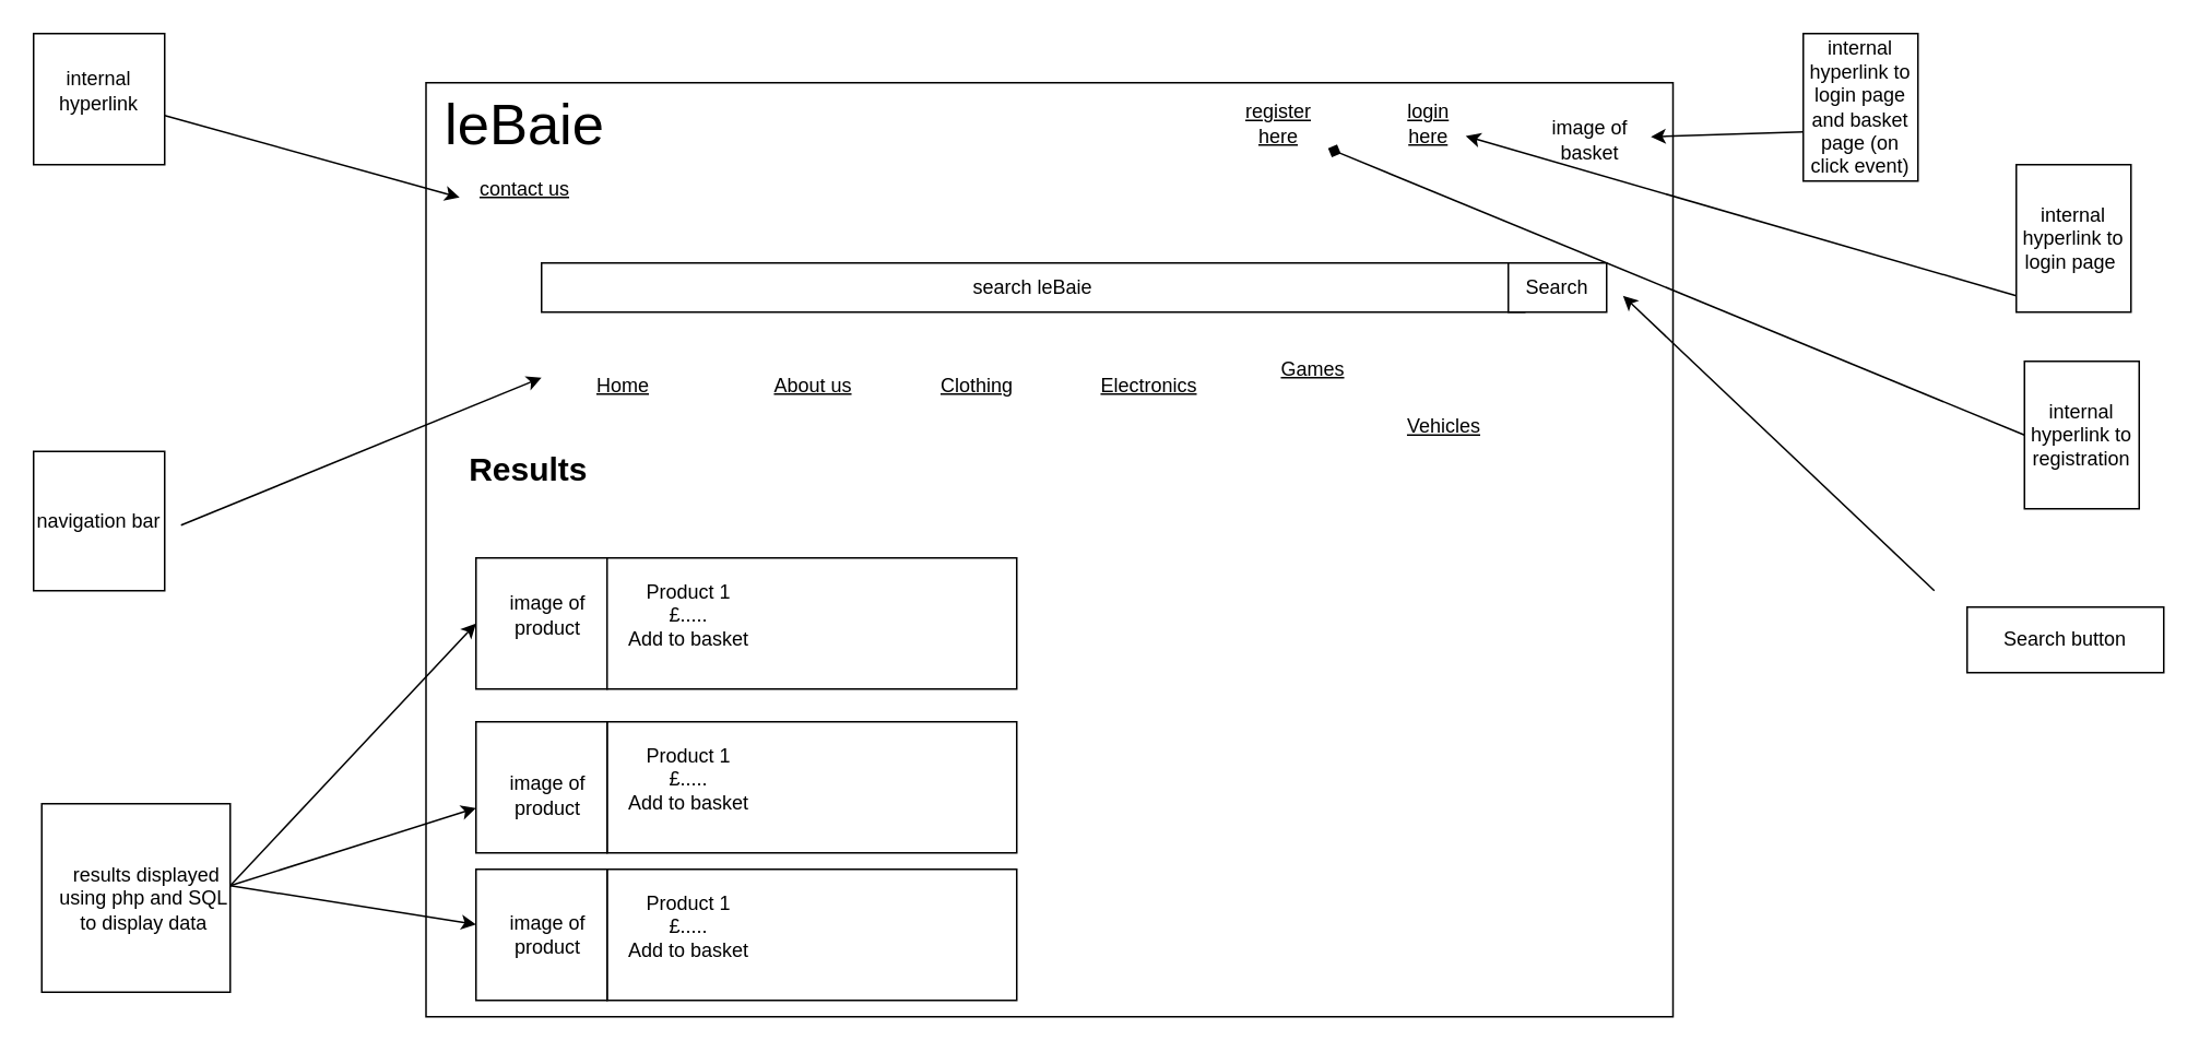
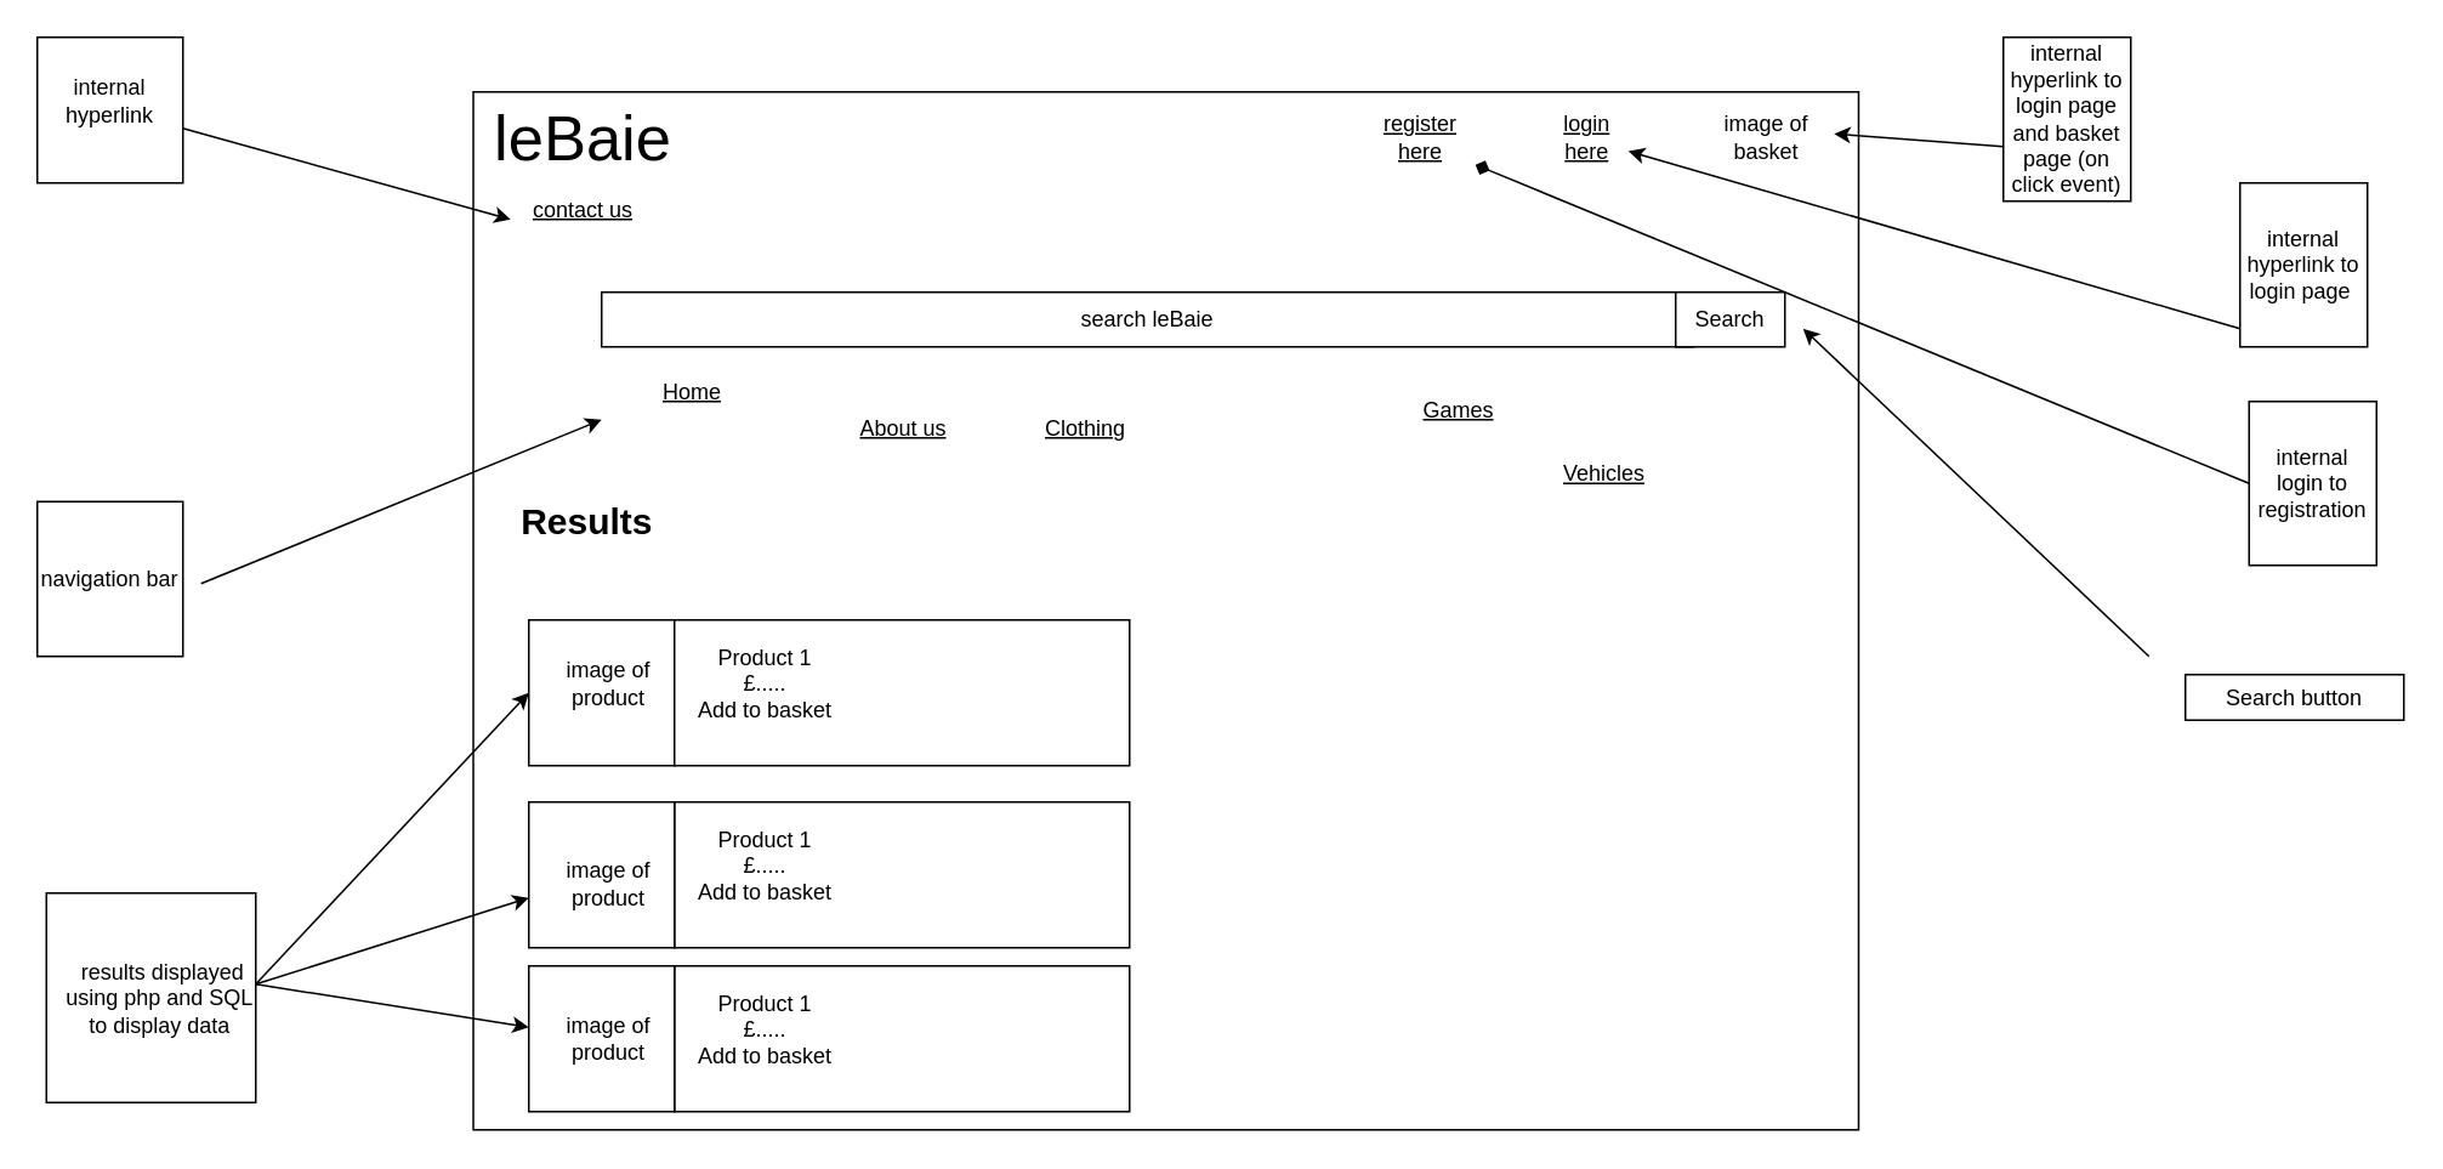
  <mxCell id="0" />
  <mxCell id="1" parent="0" />
  <mxCell id="2" value="" style="rounded=0;whiteSpace=wrap;html=1;fillColor=none;fontStyle=4" parent="1" vertex="1"><mxGeometry x="259.5" y="50" width="761" height="570" as="geometry" /></mxCell>
  <mxCell id="3" value="" style="whiteSpace=wrap;html=1;aspect=fixed;" parent="1" vertex="1"><mxGeometry x="25" y="490" width="115" height="115" as="geometry" /></mxCell>
  <mxCell id="4" value="" style="whiteSpace=wrap;html=1;aspect=fixed;" parent="1" vertex="1"><mxGeometry x="20" y="20" width="80" height="80" as="geometry" /></mxCell>
  <mxCell id="5" value="" style="rounded=0;whiteSpace=wrap;html=1;" parent="1" vertex="1"><mxGeometry x="370" y="440" width="250" height="80" as="geometry" /></mxCell>
  <mxCell id="6" value="" style="whiteSpace=wrap;html=1;aspect=fixed;" parent="1" vertex="1"><mxGeometry x="290" y="340" width="80" height="80" as="geometry" /></mxCell>
  <mxCell id="7" value="&lt;span&gt;contact us&lt;br&gt;&lt;/span&gt;" style="text;html=1;strokeColor=none;fillColor=none;align=center;verticalAlign=middle;whiteSpace=wrap;rounded=0;fontStyle=4" parent="1" vertex="1"><mxGeometry x="290" y="100" width="60" height="30" as="geometry" /></mxCell>
  <mxCell id="8" value="search leBaie" style="rounded=0;whiteSpace=wrap;html=1;fillColor=none;" parent="1" vertex="1"><mxGeometry x="330" y="160" width="600" height="30" as="geometry" /></mxCell>
  <mxCell id="9" value="internal hyperlink " style="text;html=1;fillColor=none;align=center;verticalAlign=middle;whiteSpace=wrap;rounded=0;" parent="1" vertex="1"><mxGeometry x="30" y="40" width="60" height="30" as="geometry" /></mxCell>
  <mxCell id="10" value="" style="endArrow=classic;html=1;rounded=0;" parent="1" edge="1"><mxGeometry width="50" height="50" relative="1" as="geometry"><mxPoint x="110" y="320" as="sourcePoint" /><mxPoint x="330" y="230" as="targetPoint" /></mxGeometry></mxCell>
  <mxCell id="11" value="" style="endArrow=classic;html=1;rounded=0;" parent="1" edge="1"><mxGeometry width="50" height="50" relative="1" as="geometry"><mxPoint x="100" y="70" as="sourcePoint" /><mxPoint x="280" y="120" as="targetPoint" /></mxGeometry></mxCell>
  <mxCell id="12" value="Search" style="rounded=0;whiteSpace=wrap;html=1;" parent="1" vertex="1"><mxGeometry x="920" y="160" width="60" height="30" as="geometry" /></mxCell>
  <mxCell id="13" value="navigation bar" style="rounded=0;whiteSpace=wrap;html=1;fillColor=none;" parent="1" vertex="1"><mxGeometry x="20" y="275" width="80" height="85" as="geometry" /></mxCell>
  <mxCell id="14" value="" style="endArrow=classic;html=1;rounded=0;" parent="1" edge="1"><mxGeometry width="50" height="50" relative="1" as="geometry"><mxPoint x="1180" y="360" as="sourcePoint" /><mxPoint x="990" y="180" as="targetPoint" /></mxGeometry></mxCell>
- <mxCell id="15" value="Search button" style="rounded=0;whiteSpace=wrap;html=1;fillColor=none;" parent="1" vertex="1"><mxGeometry x="1200" y="370" width="120" height="40" as="geometry" /></mxCell>
- <mxCell id="16" value="&lt;span&gt;Home &lt;/span&gt;" style="text;html=1;strokeColor=none;fillColor=none;align=center;verticalAlign=middle;whiteSpace=wrap;rounded=0;fontStyle=4" parent="1" vertex="1"><mxGeometry x="350" y="220" width="60" height="30" as="geometry" /></mxCell>
- <mxCell id="17" value="Electronics " style="text;html=1;strokeColor=none;fillColor=none;align=center;verticalAlign=middle;whiteSpace=wrap;rounded=0;fontStyle=4" parent="1" vertex="1"><mxGeometry x="671" y="220" width="60" height="30" as="geometry" /></mxCell>
+ <mxCell id="15" value="Search button" style="rounded=0;whiteSpace=wrap;html=1;fillColor=none;" parent="1" vertex="1"><mxGeometry x="1200" y="370" width="120" height="25" as="geometry" /></mxCell>
+ <mxCell id="16" value="&lt;span&gt;Home &lt;/span&gt;" style="text;html=1;strokeColor=none;fillColor=none;align=center;verticalAlign=middle;whiteSpace=wrap;rounded=0;fontStyle=4" parent="1" vertex="1"><mxGeometry x="350" y="200" width="60" height="30" as="geometry" /></mxCell>
  <mxCell id="18" value="Clothing" style="text;html=1;strokeColor=none;fillColor=none;align=center;verticalAlign=middle;whiteSpace=wrap;rounded=0;fontStyle=4" parent="1" vertex="1"><mxGeometry x="566" y="220" width="60" height="30" as="geometry" /></mxCell>
  <mxCell id="19" value="Vehicles" style="text;html=1;strokeColor=none;fillColor=none;align=center;verticalAlign=middle;whiteSpace=wrap;rounded=0;fontStyle=4" parent="1" vertex="1"><mxGeometry x="851" y="245" width="60" height="30" as="geometry" /></mxCell>
  <mxCell id="20" value="About us" style="text;html=1;strokeColor=none;fillColor=none;align=center;verticalAlign=middle;whiteSpace=wrap;rounded=0;fontStyle=4" parent="1" vertex="1"><mxGeometry x="466" y="220" width="60" height="30" as="geometry" /></mxCell>
  <mxCell id="21" value="Games" style="text;html=1;strokeColor=none;fillColor=none;align=center;verticalAlign=middle;whiteSpace=wrap;rounded=0;fontStyle=4" parent="1" vertex="1"><mxGeometry x="771" y="210" width="60" height="30" as="geometry" /></mxCell>
  <mxCell id="22" value="&lt;font style=&quot;font-size: 35px;&quot;&gt;leBaie&lt;/font&gt;" style="text;html=1;strokeColor=none;fillColor=none;align=center;verticalAlign=middle;whiteSpace=wrap;rounded=0;" parent="1" vertex="1"><mxGeometry x="290" y="60" width="60" height="30" as="geometry" /></mxCell>
  <mxCell id="23" value="&lt;b&gt;&lt;font style=&quot;font-size: 20px;&quot;&gt;Results&amp;nbsp;&lt;/font&gt;&lt;/b&gt;" style="text;html=1;strokeColor=none;fillColor=none;align=center;verticalAlign=middle;whiteSpace=wrap;rounded=0;" parent="1" vertex="1"><mxGeometry x="295" y="270" width="60" height="30" as="geometry" /></mxCell>
  <mxCell id="24" value="" style="rounded=0;whiteSpace=wrap;html=1;" parent="1" vertex="1"><mxGeometry x="370" y="340" width="250" height="80" as="geometry" /></mxCell>
  <mxCell id="25" value="Product 1&lt;br&gt;£.....&lt;br&gt;Add to basket" style="text;html=1;strokeColor=none;fillColor=none;align=center;verticalAlign=middle;whiteSpace=wrap;rounded=0;" parent="1" vertex="1"><mxGeometry x="370" y="360" width="100" height="30" as="geometry" /></mxCell>
  <mxCell id="26" value="&amp;nbsp;results displayed using php and SQL to display data" style="text;html=1;strokeColor=none;fillColor=none;align=center;verticalAlign=middle;whiteSpace=wrap;rounded=0;" parent="1" vertex="1"><mxGeometry x="35" y="477.5" width="105" height="140" as="geometry" /></mxCell>
  <mxCell id="27" value="" style="endArrow=classic;html=1;rounded=0;" parent="1" edge="1"><mxGeometry width="50" height="50" relative="1" as="geometry"><mxPoint x="140" y="540" as="sourcePoint" /><mxPoint x="290" y="492.632" as="targetPoint" /></mxGeometry></mxCell>
  <mxCell id="28" value="" style="endArrow=classic;html=1;rounded=0;" parent="1" edge="1"><mxGeometry width="50" height="50" relative="1" as="geometry"><mxPoint x="140" y="540" as="sourcePoint" /><mxPoint x="290" y="563.684" as="targetPoint" /></mxGeometry></mxCell>
  <mxCell id="29" value="" style="endArrow=classic;html=1;rounded=0;entryX=0;entryY=0.5;entryDx=0;entryDy=0;" parent="1" edge="1"><mxGeometry width="50" height="50" relative="1" as="geometry"><mxPoint x="140" y="540" as="sourcePoint" /><mxPoint x="290" y="380" as="targetPoint" /></mxGeometry></mxCell>
  <mxCell id="30" value="" style="whiteSpace=wrap;html=1;aspect=fixed;" parent="1" vertex="1"><mxGeometry x="290" y="440" width="80" height="80" as="geometry" /></mxCell>
  <mxCell id="31" value="Product 1&lt;br&gt;£.....&lt;br&gt;Add to basket" style="text;html=1;strokeColor=none;fillColor=none;align=center;verticalAlign=middle;whiteSpace=wrap;rounded=0;" parent="1" vertex="1"><mxGeometry x="370" y="460" width="100" height="30" as="geometry" /></mxCell>
  <mxCell id="32" value="" style="rounded=0;whiteSpace=wrap;html=1;" parent="1" vertex="1"><mxGeometry x="370" y="530" width="250" height="80" as="geometry" /></mxCell>
  <mxCell id="33" value="" style="whiteSpace=wrap;html=1;aspect=fixed;" parent="1" vertex="1"><mxGeometry x="290" y="530" width="80" height="80" as="geometry" /></mxCell>
  <mxCell id="34" value="Product 1&lt;br&gt;£.....&lt;br&gt;Add to basket" style="text;html=1;strokeColor=none;fillColor=none;align=center;verticalAlign=middle;whiteSpace=wrap;rounded=0;" parent="1" vertex="1"><mxGeometry x="370" y="550" width="100" height="30" as="geometry" /></mxCell>
  <mxCell id="35" value="image of product" style="text;html=1;strokeColor=none;fillColor=none;align=center;verticalAlign=middle;whiteSpace=wrap;rounded=0;" parent="1" vertex="1"><mxGeometry x="304" y="360" width="60" height="30" as="geometry" /></mxCell>
  <mxCell id="36" value="image of product" style="text;html=1;strokeColor=none;fillColor=none;align=center;verticalAlign=middle;whiteSpace=wrap;rounded=0;" parent="1" vertex="1"><mxGeometry x="304" y="470" width="60" height="30" as="geometry" /></mxCell>
  <mxCell id="37" value="image of product" style="text;html=1;strokeColor=none;fillColor=none;align=center;verticalAlign=middle;whiteSpace=wrap;rounded=0;" parent="1" vertex="1"><mxGeometry x="304" y="555" width="60" height="30" as="geometry" /></mxCell>
  <mxCell id="38" value="&lt;u&gt;register here&lt;/u&gt;" style="text;html=1;strokeColor=none;fillColor=none;align=center;verticalAlign=middle;whiteSpace=wrap;rounded=0;" parent="1" vertex="1"><mxGeometry x="750" y="60" width="60" height="30" as="geometry" /></mxCell>
  <mxCell id="39" value="&lt;u&gt;login here&lt;/u&gt;" style="text;html=1;strokeColor=none;fillColor=none;align=center;verticalAlign=middle;whiteSpace=wrap;rounded=0;" parent="1" vertex="1"><mxGeometry x="849" y="60" width="45" height="30" as="geometry" /></mxCell>
  <mxCell id="40" value="" style="endArrow=diamond;html=1;rounded=0;exitX=0;exitY=0.5;exitDx=0;exitDy=0;entryX=1;entryY=1;entryDx=0;entryDy=0;" parent="1" source="41" target="38" edge="1"><mxGeometry width="50" height="50" relative="1" as="geometry"><mxPoint x="1220" y="260" as="sourcePoint" /><mxPoint x="840" y="90" as="targetPoint" /></mxGeometry></mxCell>
- <mxCell id="41" value="internal hyperlink to registration" style="rounded=0;whiteSpace=wrap;html=1;fillColor=none;" parent="1" vertex="1"><mxGeometry x="1235" y="220" width="70" height="90" as="geometry" /></mxCell>
+ <mxCell id="41" value="internal login to registration" style="rounded=0;whiteSpace=wrap;html=1;fillColor=none;" parent="1" vertex="1"><mxGeometry x="1235" y="220" width="70" height="90" as="geometry" /></mxCell>
  <mxCell id="42" value="internal hyperlink to login page&amp;nbsp;" style="rounded=0;whiteSpace=wrap;html=1;fillColor=none;" parent="1" vertex="1"><mxGeometry x="1230" y="100" width="70" height="90" as="geometry" /></mxCell>
  <mxCell id="43" value="" style="endArrow=classic;html=1;rounded=0;entryX=1;entryY=0.75;entryDx=0;entryDy=0;" parent="1" target="39" edge="1"><mxGeometry width="50" height="50" relative="1" as="geometry"><mxPoint x="1230" y="180" as="sourcePoint" /><mxPoint x="1280" y="130" as="targetPoint" /></mxGeometry></mxCell>
- <mxCell id="44" value="image of basket" style="text;html=1;strokeColor=none;fillColor=none;align=center;verticalAlign=middle;whiteSpace=wrap;rounded=0;" parent="1" vertex="1"><mxGeometry x="940" y="70" width="60" height="30" as="geometry" /></mxCell>
+ <mxCell id="44" value="image of basket" style="text;html=1;strokeColor=none;fillColor=none;align=center;verticalAlign=middle;whiteSpace=wrap;rounded=0;" parent="1" vertex="1"><mxGeometry x="940" y="60" width="60" height="30" as="geometry" /></mxCell>
  <mxCell id="45" value="internal hyperlink to login page and basket page (on click event)" style="rounded=0;whiteSpace=wrap;html=1;fillColor=none;" parent="1" vertex="1"><mxGeometry x="1100" y="20" width="70" height="90" as="geometry" /></mxCell>
  <mxCell id="46" value="" style="endArrow=classic;html=1;rounded=0;entryX=1.117;entryY=0.433;entryDx=0;entryDy=0;entryPerimeter=0;" parent="1" target="44" edge="1"><mxGeometry width="50" height="50" relative="1" as="geometry"><mxPoint x="1100" y="80" as="sourcePoint" /><mxPoint x="1150" y="30" as="targetPoint" /></mxGeometry></mxCell>
